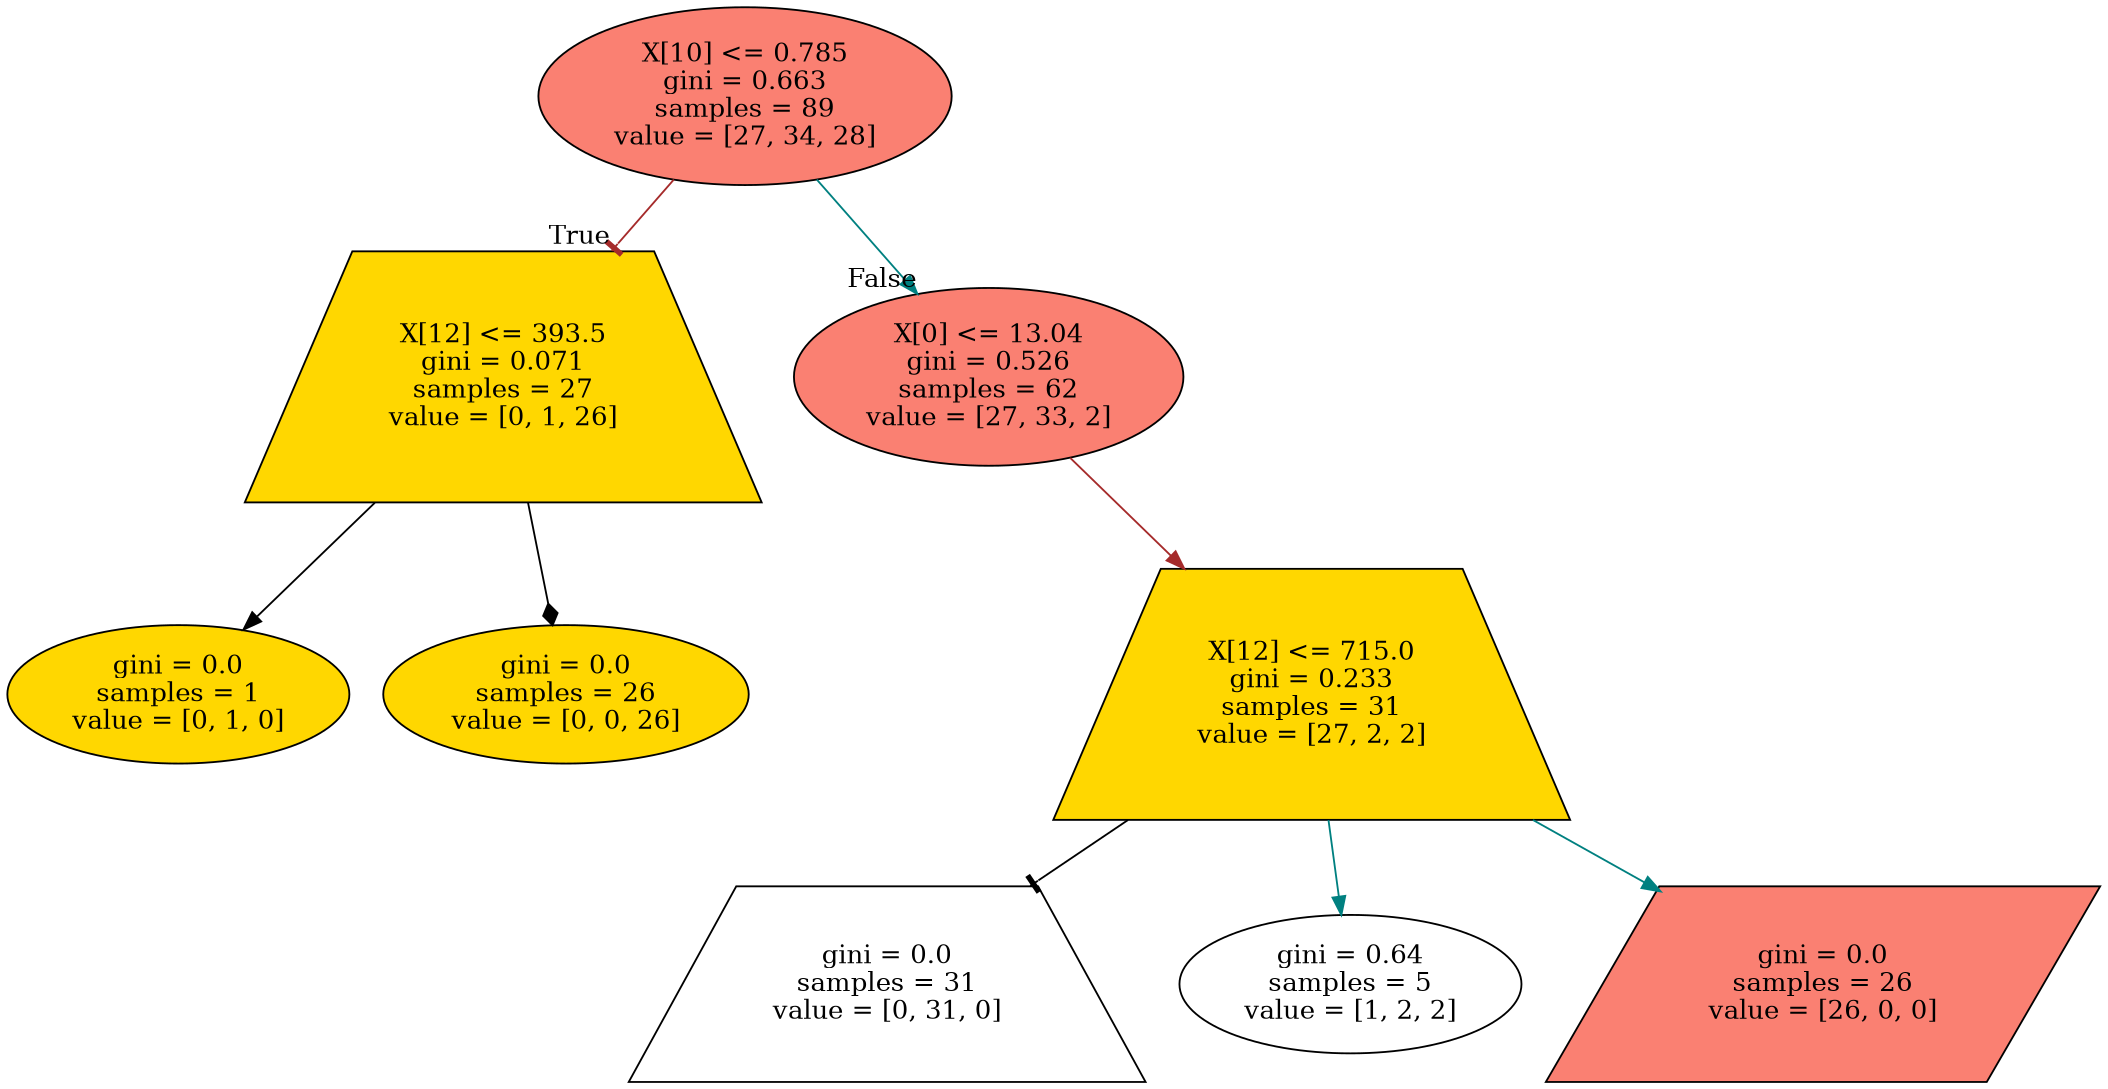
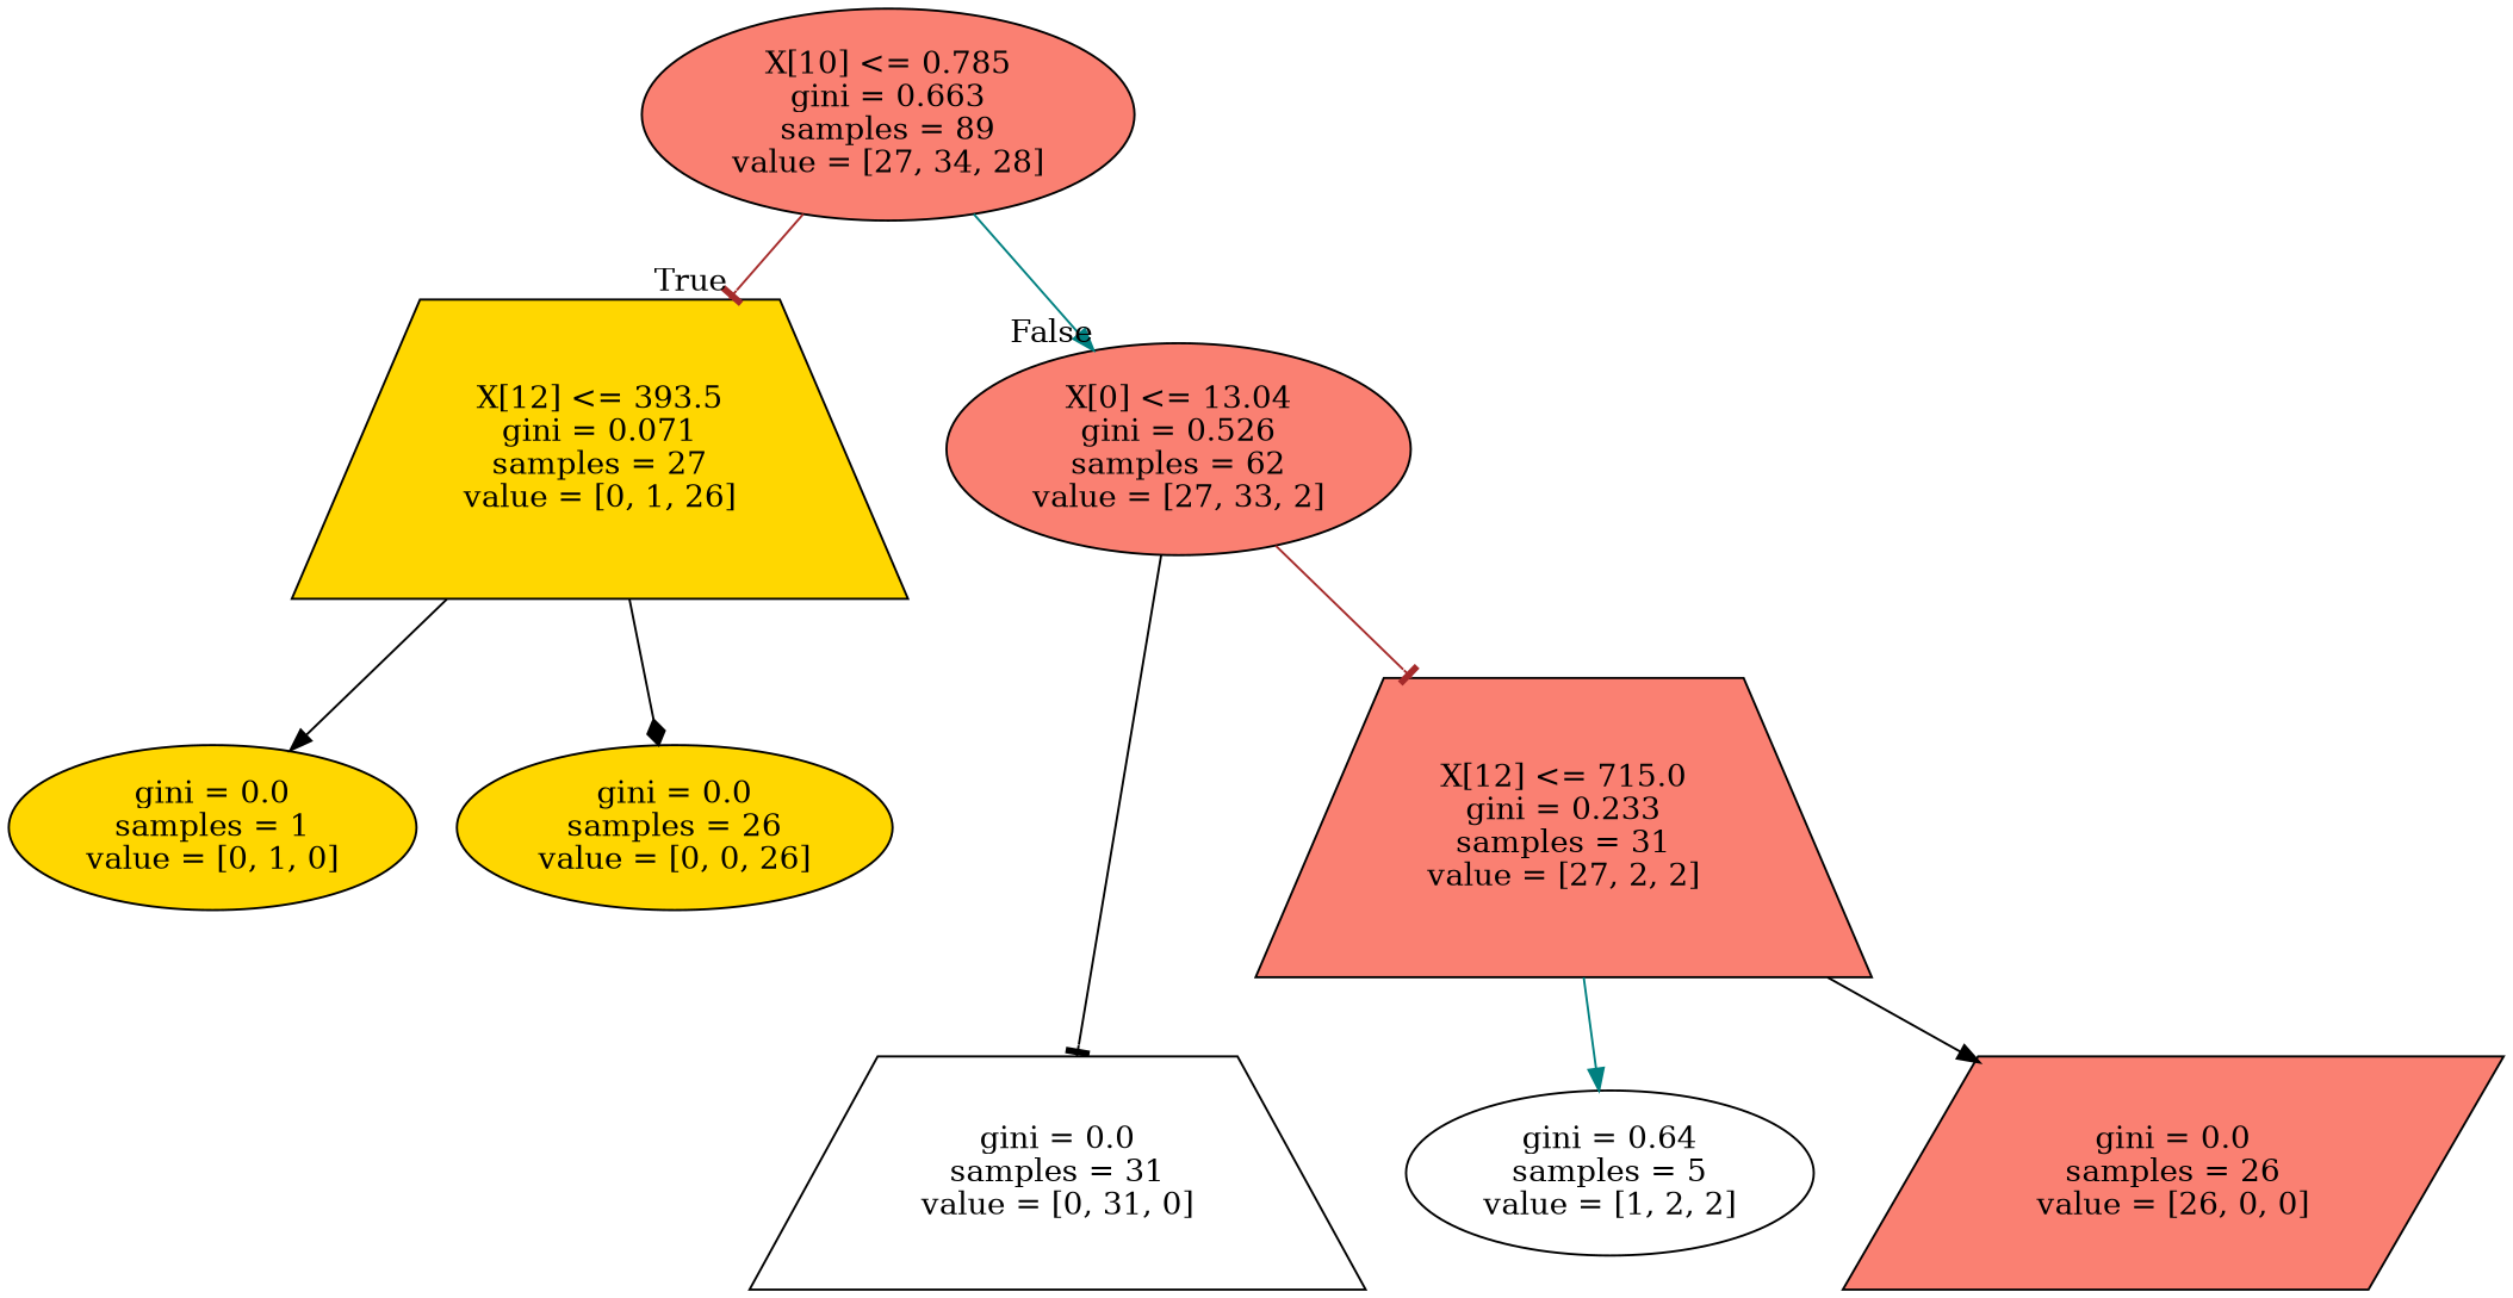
  digraph {
    node [fillcolor=gold shape=ellipse style=filled]
    edge [arrowhead=normal color=black]
    n1 [fillcolor=salmon label="X[10] <= 0.785\ngini = 0.663\nsamples = 89\nvalue = [27, 34, 28]"]
    n2 [label="X[12] <= 393.5\ngini = 0.071\nsamples = 27\nvalue = [0, 1, 26]" shape=trapezium]
    n3 [fillcolor=salmon label="X[0] <= 13.04\ngini = 0.526\nsamples = 62\nvalue = [27, 33, 2]"]
    n4 [label="gini = 0.0\nsamples = 1\nvalue = [0, 1, 0]"]
    n5 [label="gini = 0.0\nsamples = 26\nvalue = [0, 0, 26]"]
    n6 [fillcolor=white label="gini = 0.0\nsamples = 31\nvalue = [0, 31, 0]" shape=trapezium]
-   n7 [label="X[12] <= 715.0\ngini = 0.233\nsamples = 31\nvalue = [27, 2, 2]" shape=trapezium]
+   n7 [fillcolor=salmon label="X[12] <= 715.0\ngini = 0.233\nsamples = 31\nvalue = [27, 2, 2]" shape=trapezium]
    n8 [fillcolor=white label="gini = 0.64\nsamples = 5\nvalue = [1, 2, 2]"]
    n9 [fillcolor=salmon label="gini = 0.0\nsamples = 26\nvalue = [26, 0, 0]" shape=parallelogram]
    n1 -> n2 [arrowhead=tee color=brown headlabel=True labelangle=45 labeldistance=2.5]
    n1 -> n3 [color=teal headlabel=False labelangle=-45 labeldistance=2.5]
    n2 -> n4
    n2 -> n5 [arrowhead=diamond]
-   n7 -> n6 [arrowhead=tee]
-   n3 -> n7 [color=brown]
+   n3 -> n6 [arrowhead=tee]
+   n3 -> n7 [arrowhead=tee color=brown]
    n7 -> n8 [color=teal]
-   n7 -> n9 [color=teal]
+   n7 -> n9
  }
